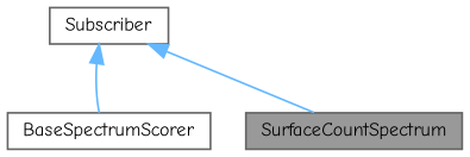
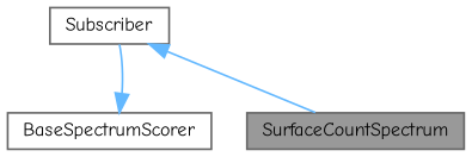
  digraph {
    fontname="Comic Neue"
    node [color=gray40 fillcolor=white fontname="Comic Neue" fontsize=10 shape=box style=filled]
    edge [color=steelblue1 dir=back fontname="Comic Neue" fontsize=10 labelfontname=Helvetica labelfontsize=10 style=solid]
    n1 [fillcolor=grey60 fontcolor=black height=0.2 label=SurfaceCountSpectrum width=0.4]
    n2 [height=0.2 label=BaseSpectrumScorer width=0.4]
    n3 [height=0.2 label=Subscriber width=0.4]
    n3 -> n1
-   n3 -> n2
+   n2 -> n3
  }
